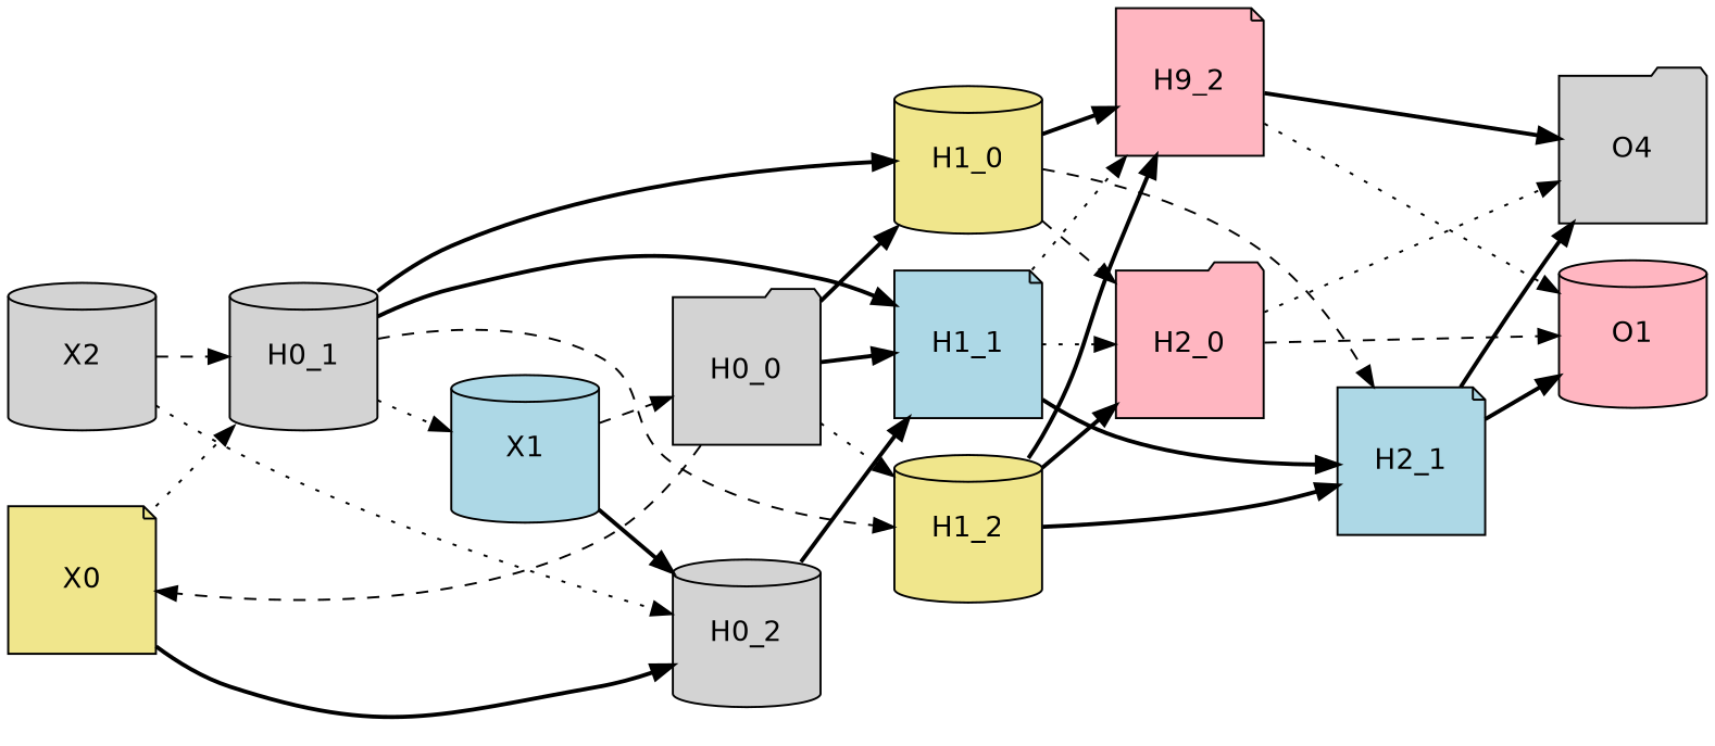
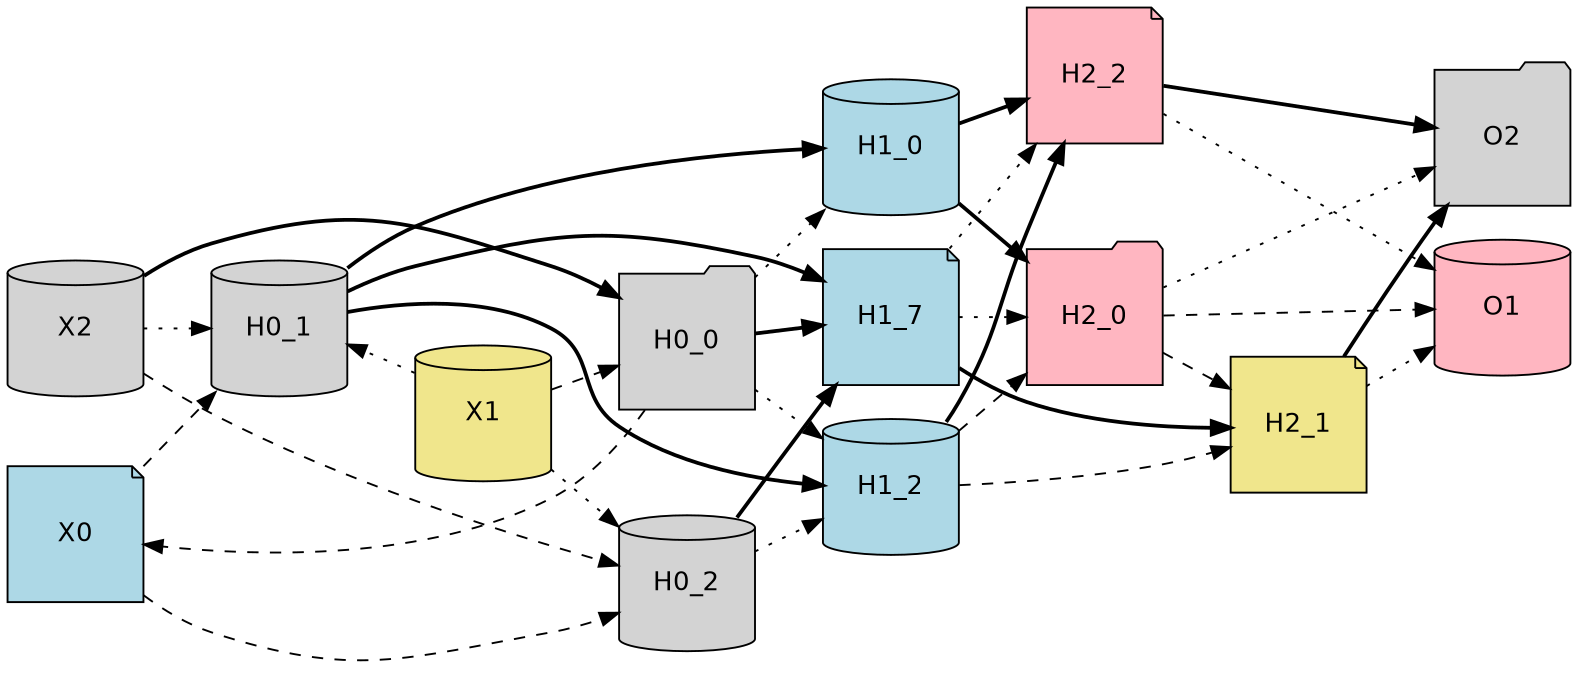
  digraph {
    fontname="DejaVu Sans"
    rankdir=LR
    node [fillcolor=lightgrey fontname="DejaVu Sans" shape=cylinder style=filled]
    edge [fontname="DejaVu Sans" style=bold]
-   n1 [fillcolor=khaki height=1.0 label=X0 shape=note width=1.0]
+   n1 [fillcolor=lightblue height=1.0 label=X0 shape=note width=1.0]
    n2 [height=1.0 label=H0_1 width=1.0]
    n3 [height=1.0 label=H0_2 width=1.0]
    n4 [height=1.0 label=H0_0 shape=folder width=1.0]
-   n5 [fillcolor=khaki height=1.0 label=H1_0 width=1.0]
-   n6 [fillcolor=lightblue height=1.0 label=H1_1 shape=note width=1.0]
-   n7 [fillcolor=khaki height=1.0 label=H1_2 width=1.0]
-   n8 [fillcolor=lightblue height=1.0 label=X1 width=1.0]
+   n5 [fillcolor=lightblue height=1.0 label=H1_0 width=1.0]
+   n6 [fillcolor=lightblue height=1.0 label=H1_7 shape=note width=1.0]
+   n7 [fillcolor=lightblue height=1.0 label=H1_2 width=1.0]
+   n8 [fillcolor=khaki height=1.0 label=X1 width=1.0]
    n9 [height=1.0 label=X2 width=1.0]
    n10 [fillcolor=lightpink height=1.0 label=H2_0 shape=folder width=1.0]
-   n11 [fillcolor=lightblue height=1.0 label=H2_1 shape=note width=1.0]
-   n12 [fillcolor=lightpink height=1.0 label=H9_2 shape=note width=1.0]
+   n11 [fillcolor=khaki height=1.0 label=H2_1 shape=note width=1.0]
+   n12 [fillcolor=lightpink height=1.0 label=H2_2 shape=note width=1.0]
    n13 [fillcolor=lightpink height=1.0 label=O1 width=1.0]
-   n14 [height=1.0 label=O4 shape=folder width=1.0]
-   n1 -> n2 [style=dotted]
-   n1 -> n3
+   n14 [height=1.0 label=O2 shape=folder width=1.0]
+   n1 -> n2 [style=dashed]
+   n1 -> n3 [style=dashed]
    n2 -> n5
    n2 -> n6
-   n2 -> n7 [style=dashed]
+   n2 -> n7
    n3 -> n6
+   n3 -> n7 [style=dotted]
    n4 -> n1 [style=dashed]
-   n4 -> n5
+   n4 -> n5 [style=dotted]
    n4 -> n6
    n4 -> n7 [style=dotted]
-   n5 -> n10 [style=dashed]
-   n5 -> n11 [style=dashed]
+   n5 -> n10
+   n10 -> n11 [style=dashed]
    n5 -> n12
    n6 -> n10 [style=dotted]
    n6 -> n11
    n6 -> n12 [style=dotted]
-   n7 -> n10
-   n7 -> n11
+   n7 -> n10 [style=dashed]
+   n7 -> n11 [style=dashed]
    n7 -> n12
-   n2 -> n8 [style=dotted]
-   n8 -> n3
+   n8 -> n2 [style=dotted]
+   n8 -> n3 [style=dotted]
    n8 -> n4 [style=dashed]
-   n9 -> n2 [style=dashed]
-   n9 -> n3 [style=dotted]
+   n9 -> n2 [style=dotted]
+   n9 -> n3 [style=dashed]
+   n9 -> n4
    n10 -> n13 [style=dashed]
    n10 -> n14 [style=dotted]
-   n11 -> n13
+   n11 -> n13 [style=dotted]
    n11 -> n14
    n12 -> n13 [style=dotted]
    n12 -> n14
  }
